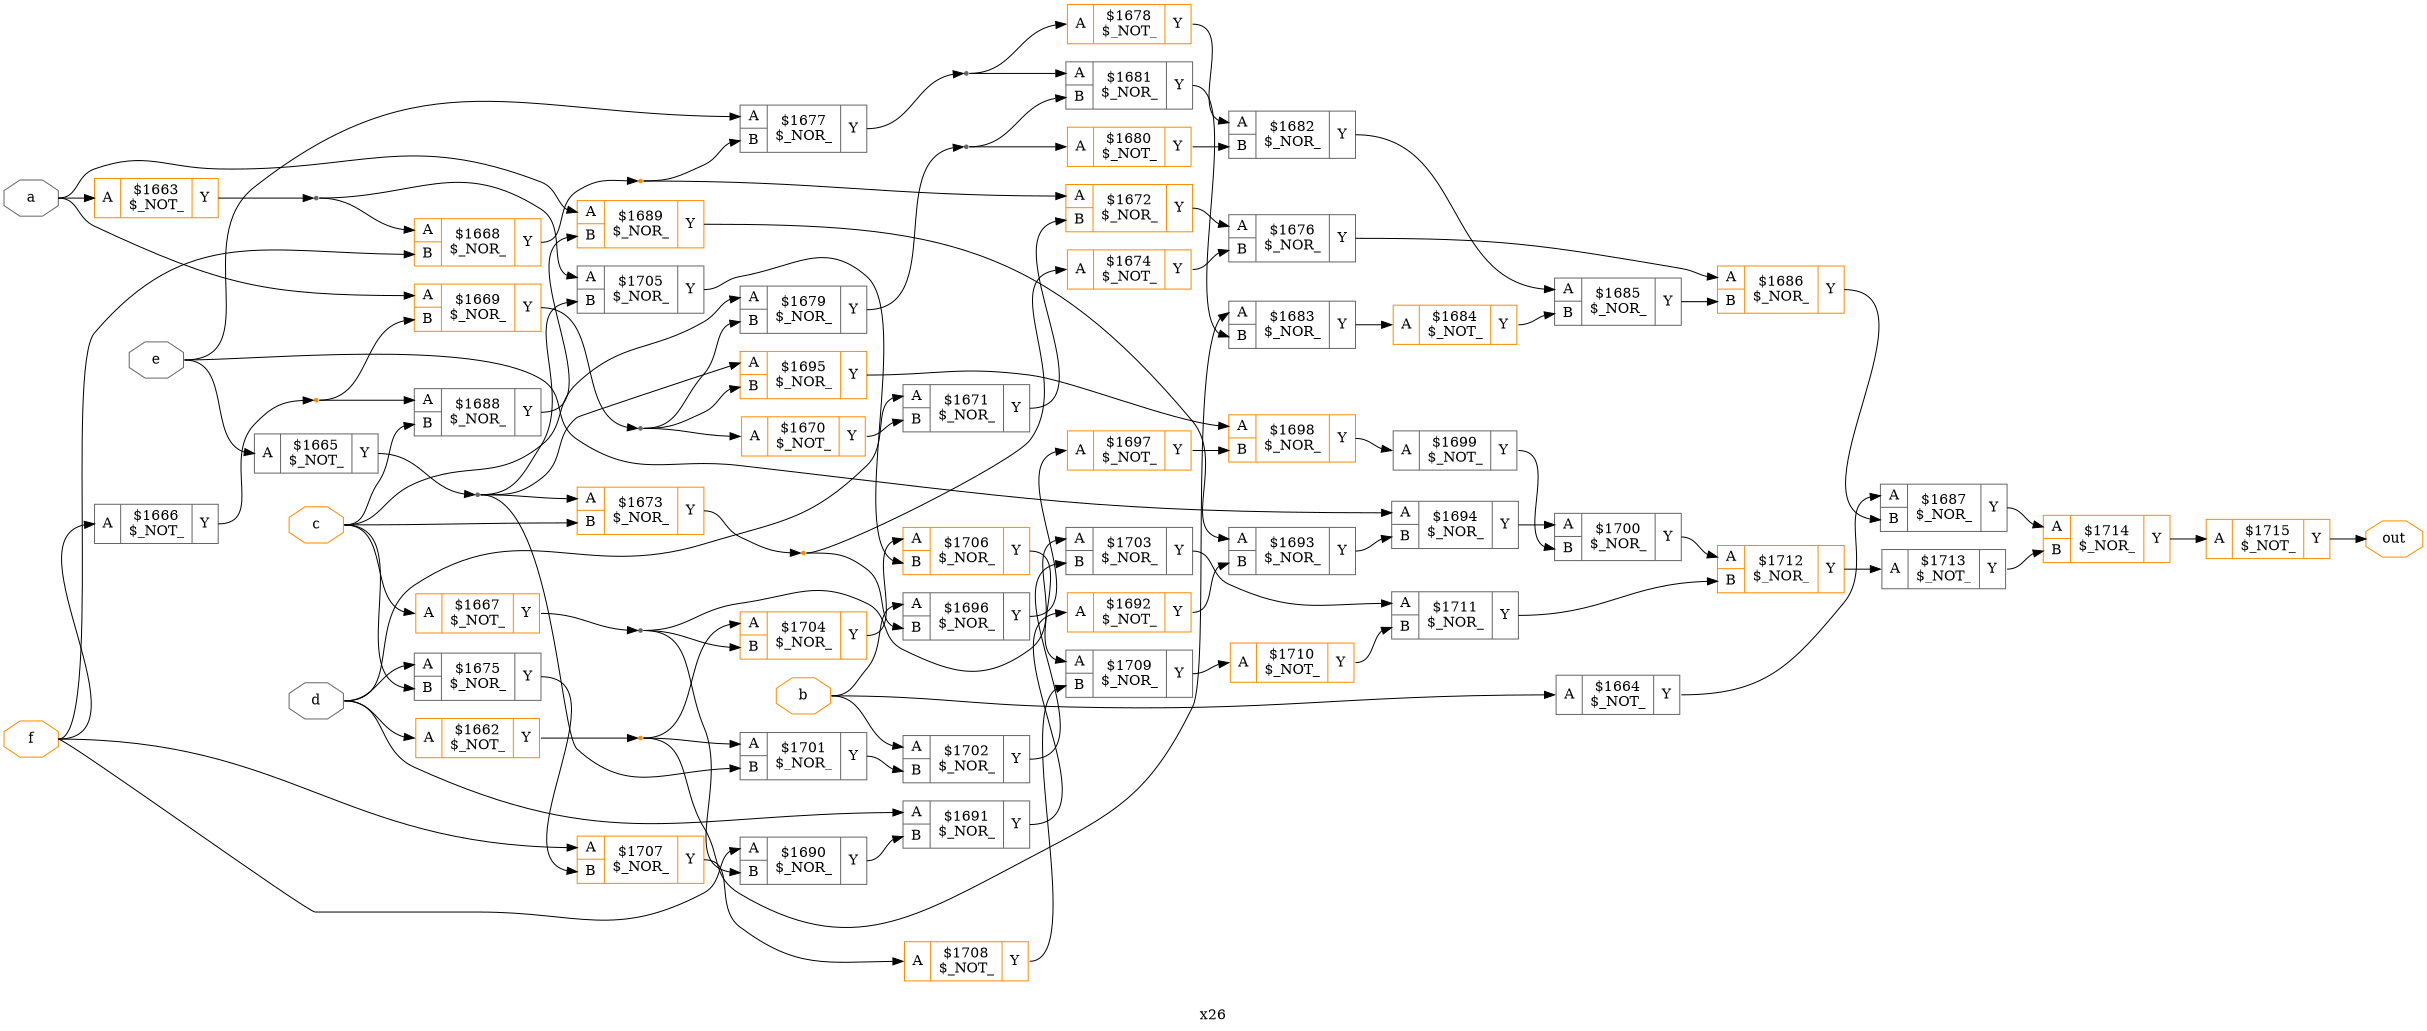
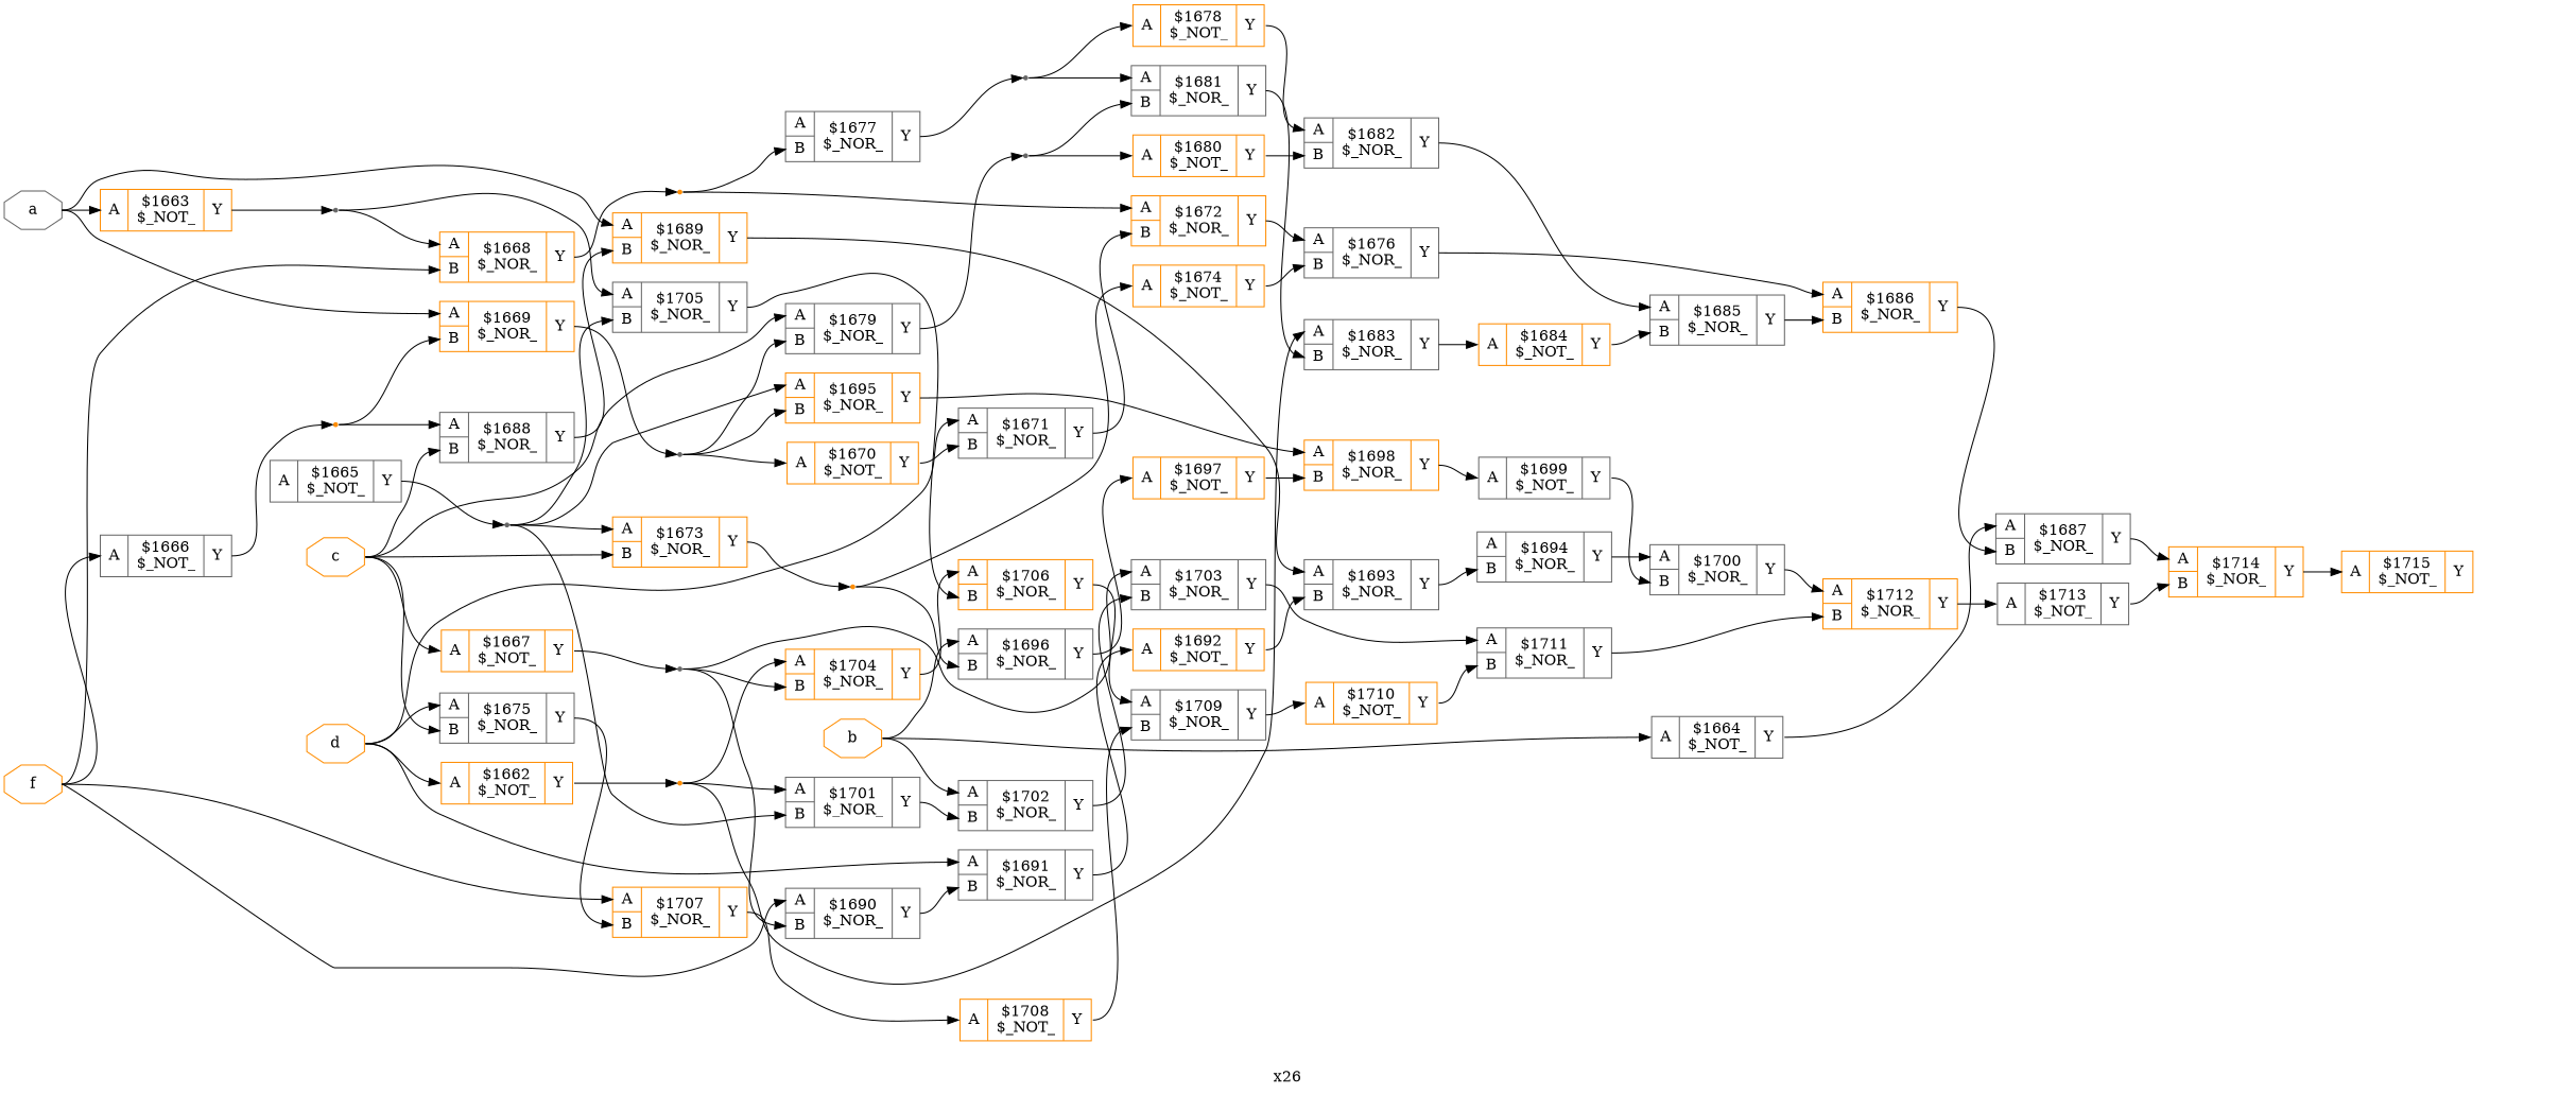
  digraph {
    label=x26
    rankdir=LR
    remincross=true
    node [color=gray40 shape=record]
    edge [color=black headport="p61:w" tailport="p62:e"]
    n54 [fontcolor=black label=a shape=octagon]
    c64 [color=darkorange label="{{<p61> A}|$1663\n$_NOT_|{<p62> Y}}"]
    c71 [color=darkorange label="{{<p61> A|<p69> B}|$1669\n$_NOR_|{<p62> Y}}"]
    c91 [color=darkorange label="{{<p61> A|<p69> B}|$1689\n$_NOR_|{<p62> Y}}"]
    n53 [shape=point]
    n6 [shape=point]
    c95 [label="{{<p61> A|<p69> B}|$1693\n$_NOR_|{<p62> Y}}"]
    n55 [color=darkorange fontcolor=black label=b shape=octagon]
    c65 [label="{{<p61> A}|$1664\n$_NOT_|{<p62> Y}}"]
    c98 [label="{{<p61> A|<p69> B}|$1696\n$_NOR_|{<p62> Y}}"]
    c104 [label="{{<p61> A|<p69> B}|$1702\n$_NOR_|{<p62> Y}}"]
    c89 [label="{{<p61> A|<p69> B}|$1687\n$_NOR_|{<p62> Y}}"]
    c99 [color=darkorange label="{{<p61> A}|$1697\n$_NOT_|{<p62> Y}}"]
    c105 [label="{{<p61> A|<p69> B}|$1703\n$_NOR_|{<p62> Y}}"]
    n56 [color=darkorange fontcolor=black label=c shape=octagon]
    c68 [color=darkorange label="{{<p61> A}|$1667\n$_NOT_|{<p62> Y}}"]
    c75 [color=darkorange label="{{<p61> A|<p69> B}|$1673\n$_NOR_|{<p62> Y}}"]
    c77 [label="{{<p61> A|<p69> B}|$1675\n$_NOR_|{<p62> Y}}"]
    c81 [label="{{<p61> A|<p69> B}|$1679\n$_NOR_|{<p62> Y}}"]
    c90 [label="{{<p61> A|<p69> B}|$1688\n$_NOR_|{<p62> Y}}"]
    n4 [shape=point]
    n10 [color=darkorange shape=point]
    c109 [color=darkorange label="{{<p61> A|<p69> B}|$1707\n$_NOR_|{<p62> Y}}"]
    n16 [shape=point]
-   n57 [fontcolor=black label=d shape=octagon]
+   n57 [color=darkorange fontcolor=black label=d shape=octagon]
    c63 [color=darkorange label="{{<p61> A}|$1662\n$_NOT_|{<p62> Y}}"]
    c73 [label="{{<p61> A|<p69> B}|$1671\n$_NOR_|{<p62> Y}}"]
    c93 [label="{{<p61> A|<p69> B}|$1691\n$_NOR_|{<p62> Y}}"]
    n52 [color=darkorange shape=point]
    c74 [color=darkorange label="{{<p61> A|<p69> B}|$1672\n$_NOR_|{<p62> Y}}"]
    c94 [color=darkorange label="{{<p61> A}|$1692\n$_NOT_|{<p62> Y}}"]
-   n58 [fontcolor=black label=e shape=octagon]
    c66 [label="{{<p61> A}|$1665\n$_NOT_|{<p62> Y}}"]
    c79 [label="{{<p61> A|<p69> B}|$1677\n$_NOR_|{<p62> Y}}"]
    c96 [label="{{<p61> A|<p69> B}|$1694\n$_NOR_|{<p62> Y}}"]
    n2 [shape=point]
    n14 [shape=point]
    c102 [label="{{<p61> A|<p69> B}|$1700\n$_NOR_|{<p62> Y}}"]
    n59 [color=darkorange fontcolor=black label=f shape=octagon]
    c67 [label="{{<p61> A}|$1666\n$_NOT_|{<p62> Y}}"]
    c70 [color=darkorange label="{{<p61> A|<p69> B}|$1668\n$_NOR_|{<p62> Y}}"]
    c92 [label="{{<p61> A|<p69> B}|$1690\n$_NOR_|{<p62> Y}}"]
    n3 [color=darkorange shape=point]
    n5 [color=darkorange shape=point]
    c110 [color=darkorange label="{{<p61> A}|$1708\n$_NOT_|{<p62> Y}}"]
-   n60 [color=darkorange fontcolor=black label=out shape=octagon]
    c85 [label="{{<p61> A|<p69> B}|$1683\n$_NOR_|{<p62> Y}}"]
    c103 [label="{{<p61> A|<p69> B}|$1701\n$_NOR_|{<p62> Y}}"]
    c106 [color=darkorange label="{{<p61> A|<p69> B}|$1704\n$_NOR_|{<p62> Y}}"]
    c107 [label="{{<p61> A|<p69> B}|$1705\n$_NOR_|{<p62> Y}}"]
    c116 [color=darkorange label="{{<p61> A|<p69> B}|$1714\n$_NOR_|{<p62> Y}}"]
    c97 [color=darkorange label="{{<p61> A|<p69> B}|$1695\n$_NOR_|{<p62> Y}}"]
    c72 [color=darkorange label="{{<p61> A}|$1670\n$_NOT_|{<p62> Y}}"]
    c78 [label="{{<p61> A|<p69> B}|$1676\n$_NOR_|{<p62> Y}}"]
    c88 [color=darkorange label="{{<p61> A|<p69> B}|$1686\n$_NOR_|{<p62> Y}}"]
    c76 [color=darkorange label="{{<p61> A}|$1674\n$_NOT_|{<p62> Y}}"]
    c80 [color=darkorange label="{{<p61> A}|$1678\n$_NOT_|{<p62> Y}}"]
    c83 [label="{{<p61> A|<p69> B}|$1681\n$_NOR_|{<p62> Y}}"]
    c84 [label="{{<p61> A|<p69> B}|$1682\n$_NOR_|{<p62> Y}}"]
    c87 [label="{{<p61> A|<p69> B}|$1685\n$_NOR_|{<p62> Y}}"]
    c82 [color=darkorange label="{{<p61> A}|$1680\n$_NOT_|{<p62> Y}}"]
    c86 [color=darkorange label="{{<p61> A}|$1684\n$_NOT_|{<p62> Y}}"]
    c117 [color=darkorange label="{{<p61> A}|$1715\n$_NOT_|{<p62> Y}}"]
    c114 [color=darkorange label="{{<p61> A|<p69> B}|$1712\n$_NOR_|{<p62> Y}}"]
    c100 [color=darkorange label="{{<p61> A|<p69> B}|$1698\n$_NOR_|{<p62> Y}}"]
    c101 [label="{{<p61> A}|$1699\n$_NOT_|{<p62> Y}}"]
    c115 [label="{{<p61> A}|$1713\n$_NOT_|{<p62> Y}}"]
    c113 [label="{{<p61> A|<p69> B}|$1711\n$_NOR_|{<p62> Y}}"]
    c108 [color=darkorange label="{{<p61> A|<p69> B}|$1706\n$_NOR_|{<p62> Y}}"]
    c111 [label="{{<p61> A|<p69> B}|$1709\n$_NOR_|{<p62> Y}}"]
    c112 [color=darkorange label="{{<p61> A}|$1710\n$_NOT_|{<p62> Y}}"]
    n54 -> c64 [tailport=e]
    n54 -> c71 [tailport=e]
    n54 -> c91 [tailport=e]
    c64 -> n53 [headport=w]
    c71 -> n6 [headport=w]
    c91 -> c95
    n53 -> c70 [tailport=e]
    n53 -> c107 [tailport=e]
    n6 -> c81 [headport="p69:w" tailport=e]
    n6 -> c97 [headport="p69:w" tailport=e]
    n6 -> c72 [tailport=e]
    c95 -> c96 [headport="p69:w"]
    n55 -> c65 [tailport=e]
    n55 -> c98 [tailport=e]
    n55 -> c104 [tailport=e]
    c65 -> c89
    c98 -> c99
    c104 -> c105 [headport="p69:w"]
    c89 -> c116
    c99 -> c100 [headport="p69:w"]
    c105 -> c113
    n56 -> c68 [tailport=e]
    n56 -> c75 [headport="p69:w" tailport=e]
    n56 -> c77 [headport="p69:w" tailport=e]
    n56 -> c81 [tailport=e]
    n56 -> c90 [headport="p69:w" tailport=e]
    c68 -> n4 [headport=w]
    c75 -> n10 [headport=w]
    c77 -> c109 [headport="p69:w"]
    c81 -> n16 [headport=w]
    c90 -> c91 [headport="p69:w"]
    n4 -> c105 [tailport=e]
    n4 -> c92 [headport="p69:w" tailport=e]
    n4 -> c106 [headport="p69:w" tailport=e]
    n10 -> c98 [headport="p69:w" tailport=e]
    n10 -> c76 [tailport=e]
    c109 -> c110
    n16 -> c83 [headport="p69:w" tailport=e]
    n16 -> c82 [tailport=e]
    n57 -> c77 [tailport=e]
    n57 -> c63 [tailport=e]
    n57 -> c73 [tailport=e]
    n57 -> c93 [tailport=e]
    c63 -> n52 [headport=w]
    c73 -> c74 [headport="p69:w"]
    c93 -> c94
    n52 -> c85 [tailport=e]
    n52 -> c103 [tailport=e]
    n52 -> c106 [tailport=e]
    c74 -> c78
    c94 -> c95 [headport="p69:w"]
-   n58 -> c66 [tailport=e]
-   n58 -> c79 [tailport=e]
-   n58 -> c96 [tailport=e]
    c66 -> n2 [headport=w]
    c79 -> n14 [headport=w]
    c96 -> c102
    n2 -> c75 [tailport=e]
    n2 -> c103 [headport="p69:w" tailport=e]
    n2 -> c107 [headport="p69:w" tailport=e]
    n2 -> c97 [tailport=e]
    n14 -> c80 [tailport=e]
    n14 -> c83 [tailport=e]
    c102 -> c114
    n59 -> c109 [tailport=e]
    n59 -> c67 [tailport=e]
    n59 -> c70 [headport="p69:w" tailport=e]
    n59 -> c92 [tailport=e]
    c67 -> n3 [headport=w]
    c70 -> n5 [headport=w]
    c92 -> c93 [headport="p69:w"]
    n3 -> c71 [headport="p69:w" tailport=e]
    n3 -> c90 [tailport=e]
    n5 -> c74 [tailport=e]
    n5 -> c79 [headport="p69:w" tailport=e]
    c110 -> c111 [headport="p69:w"]
    c85 -> c86
    c103 -> c104 [headport="p69:w"]
    c106 -> c108
    c107 -> c108 [headport="p69:w"]
    c116 -> c117
    c97 -> c100
    c72 -> c73 [headport="p69:w"]
    c78 -> c88
    c88 -> c89 [headport="p69:w"]
    c76 -> c78 [headport="p69:w"]
    c80 -> c84
    c83 -> c85 [headport="p69:w"]
    c84 -> c87
    c87 -> c88 [headport="p69:w"]
    c82 -> c84 [headport="p69:w"]
    c86 -> c87 [headport="p69:w"]
-   c117 -> n60 [headport=w]
    c114 -> c115
    c100 -> c101
    c101 -> c102 [headport="p69:w"]
    c115 -> c116 [headport="p69:w"]
    c113 -> c114 [headport="p69:w"]
    c108 -> c111
    c111 -> c112
    c112 -> c113 [headport="p69:w"]
  }
